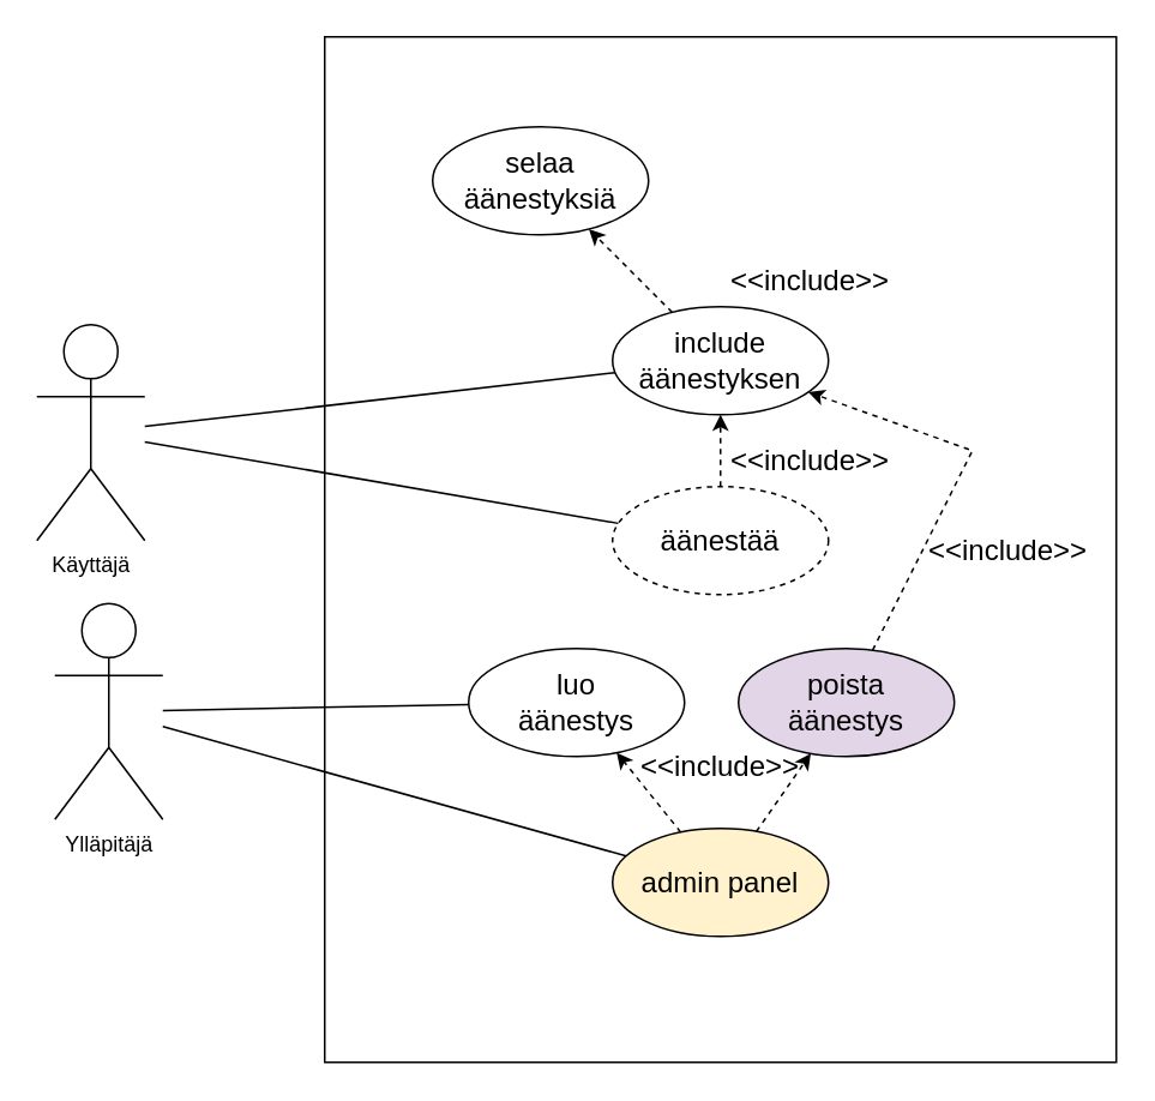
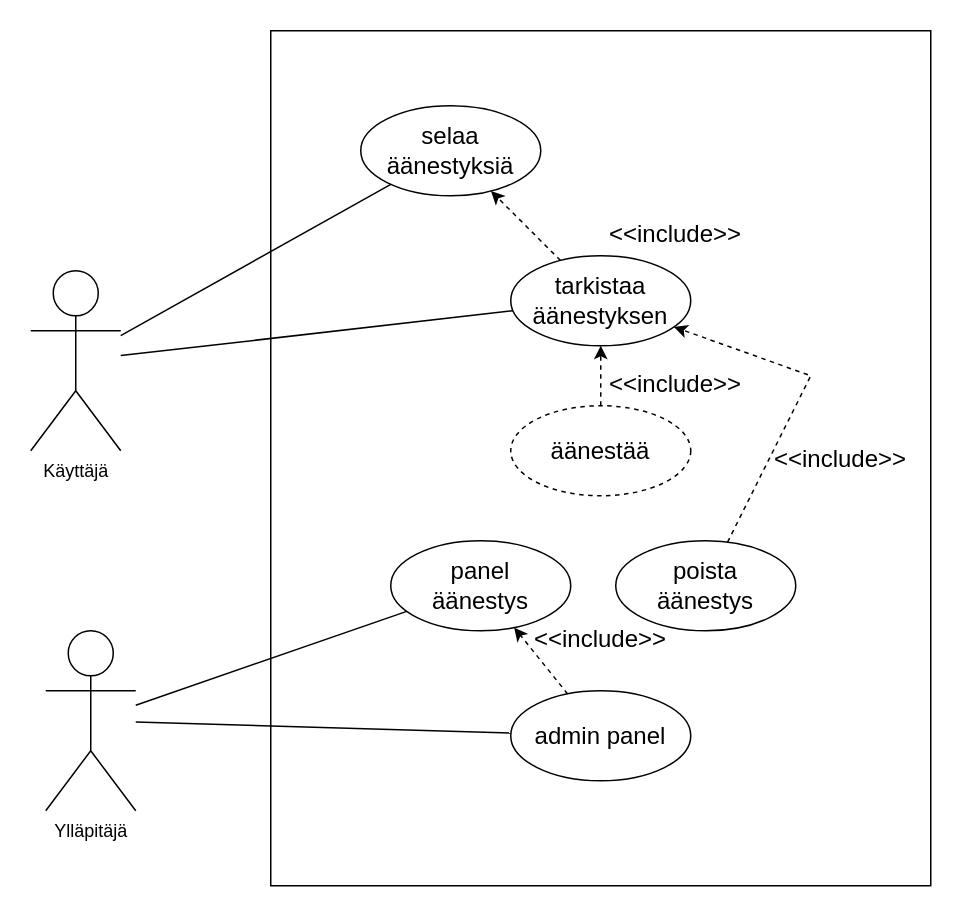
  <mxCell id="0" />
  <mxCell id="1" parent="0" />
  <mxCell id="2" value="Käyttäjä" style="shape=umlActor;verticalLabelPosition=bottom;verticalAlign=top;html=1;outlineConnect=0;fontColor=default;" vertex="1" parent="1"><mxGeometry x="20" y="180" width="60" height="120" as="geometry" /></mxCell>
  <mxCell id="3" value="" style="rounded=0;whiteSpace=wrap;html=1;fontColor=default;" vertex="1" parent="1"><mxGeometry x="180" width="440" height="570" as="geometry" y="20" /></mxCell>
  <mxCell id="4" value="&lt;div&gt;selaa&lt;/div&gt;&lt;div&gt;äänestyksiä&lt;br&gt;&lt;/div&gt;" style="ellipse;whiteSpace=wrap;html=1;fontSize=16;fontColor=default;" vertex="1" parent="1"><mxGeometry x="240" y="70" width="120" height="60" as="geometry" /></mxCell>
  <mxCell id="5" value="" style="edgeStyle=orthogonalEdgeStyle;rounded=0;orthogonalLoop=1;jettySize=auto;html=1;dashed=1;fontSize=16;fontColor=default;" edge="1" parent="1" source="6" target="8"><mxGeometry relative="1" as="geometry" /></mxCell>
  <mxCell id="6" value="äänestää" style="ellipse;whiteSpace=wrap;html=1;fontSize=16;fontColor=default;dashed=1;" vertex="1" parent="1"><mxGeometry x="340" y="270" width="120" height="60" as="geometry" /></mxCell>
- <mxCell id="7" value="" style="endArrow=none;html=1;rounded=0;fontSize=16;fontColor=default;" edge="1" parent="1" source="6" target="2"><mxGeometry width="50" height="50" relative="1" as="geometry"><mxPoint x="380" y="400" as="sourcePoint" /><mxPoint x="430" y="350" as="targetPoint" /></mxGeometry></mxCell>
- <mxCell id="8" value="&lt;div&gt;include&lt;/div&gt;&lt;div&gt;äänestyksen&lt;br&gt;&lt;/div&gt;" style="ellipse;whiteSpace=wrap;html=1;fontSize=16;fontColor=default;" vertex="1" parent="1"><mxGeometry x="340" y="170" width="120" height="60" as="geometry" /></mxCell>
+ <mxCell id="8" value="&lt;div&gt;tarkistaa&lt;/div&gt;&lt;div&gt;äänestyksen&lt;br&gt;&lt;/div&gt;" style="ellipse;whiteSpace=wrap;html=1;fontSize=16;fontColor=default;" vertex="1" parent="1"><mxGeometry x="340" y="170" width="120" height="60" as="geometry" /></mxCell>
+ <mxCell id="9" value="" style="endArrow=none;html=1;rounded=0;fontSize=16;fontColor=default;" edge="1" parent="1" source="2" target="4"><mxGeometry width="50" height="50" relative="1" as="geometry"><mxPoint x="90" y="300" as="sourcePoint" /><mxPoint x="140" y="250" as="targetPoint" /></mxGeometry></mxCell>
  <mxCell id="10" value="" style="endArrow=classic;html=1;rounded=0;fontSize=16;fontColor=default;dashed=1;" edge="1" parent="1" source="8" target="4"><mxGeometry width="50" height="50" relative="1" as="geometry"><mxPoint x="720" y="340" as="sourcePoint" /><mxPoint x="770" y="290" as="targetPoint" /></mxGeometry></mxCell>
  <mxCell id="11" value="&amp;lt;&amp;lt;include&amp;gt;&amp;gt;" style="text;html=1;strokeColor=none;fillColor=none;align=center;verticalAlign=middle;whiteSpace=wrap;rounded=0;fontSize=16;fontColor=default;" vertex="1" parent="1"><mxGeometry x="420" y="240" width="60" height="30" as="geometry" /></mxCell>
  <mxCell id="12" value="&amp;lt;&amp;lt;include&amp;gt;&amp;gt;" style="text;html=1;strokeColor=none;fillColor=none;align=center;verticalAlign=middle;whiteSpace=wrap;rounded=0;fontSize=16;fontColor=default;" vertex="1" parent="1"><mxGeometry x="420" y="140" width="60" height="30" as="geometry" /></mxCell>
- <mxCell id="13" value="Ylläpitäjä" style="shape=umlActor;verticalLabelPosition=bottom;verticalAlign=top;html=1;outlineConnect=0;fontColor=default;" vertex="1" parent="1"><mxGeometry x="30" y="335" width="60" height="120" as="geometry" /></mxCell>
+ <mxCell id="13" value="Ylläpitäjä" style="shape=umlActor;verticalLabelPosition=bottom;verticalAlign=top;html=1;outlineConnect=0;fontColor=default;" vertex="1" parent="1"><mxGeometry x="30" y="420" width="60" height="120" as="geometry" /></mxCell>
  <mxCell id="14" value="" style="endArrow=none;html=1;rounded=0;fontSize=16;fontColor=default;" edge="1" parent="1" source="13" target="16"><mxGeometry width="50" height="50" relative="1" as="geometry"><mxPoint x="380" y="400" as="sourcePoint" /><mxPoint x="430" y="350" as="targetPoint" /></mxGeometry></mxCell>
  <mxCell id="15" value="" style="endArrow=none;html=1;rounded=0;fontSize=16;fontColor=default;" edge="1" parent="1" source="2" target="8"><mxGeometry width="50" height="50" relative="1" as="geometry"><mxPoint x="380" y="400" as="sourcePoint" /><mxPoint x="430" y="350" as="targetPoint" /></mxGeometry></mxCell>
- <mxCell id="16" value="admin panel" style="ellipse;whiteSpace=wrap;html=1;fontSize=16;fontColor=default;fillColor=#fff2cc;" vertex="1" parent="1"><mxGeometry x="340" y="460" width="120" height="60" as="geometry" /></mxCell>
- <mxCell id="17" value="&lt;div&gt;luo&lt;/div&gt;&lt;div&gt;äänestys&lt;br&gt;&lt;/div&gt;" style="ellipse;whiteSpace=wrap;html=1;fontSize=16;fontColor=default;" vertex="1" parent="1"><mxGeometry x="260" y="360" width="120" height="60" as="geometry" /></mxCell>
- <mxCell id="18" value="&lt;div&gt;poista&lt;/div&gt;&lt;div&gt;äänestys&lt;/div&gt;" style="ellipse;whiteSpace=wrap;html=1;fontSize=16;fontColor=default;fillColor=#e1d5e7;" vertex="1" parent="1"><mxGeometry x="410" y="360" width="120" height="60" as="geometry" /></mxCell>
+ <mxCell id="16" value="admin panel" style="ellipse;whiteSpace=wrap;html=1;fontSize=16;fontColor=default;" vertex="1" parent="1"><mxGeometry x="340" y="460" width="120" height="60" as="geometry" /></mxCell>
+ <mxCell id="17" value="&lt;div&gt;panel&lt;/div&gt;&lt;div&gt;äänestys&lt;br&gt;&lt;/div&gt;" style="ellipse;whiteSpace=wrap;html=1;fontSize=16;fontColor=default;" vertex="1" parent="1"><mxGeometry x="260" y="360" width="120" height="60" as="geometry" /></mxCell>
+ <mxCell id="18" value="&lt;div&gt;poista&lt;/div&gt;&lt;div&gt;äänestys&lt;/div&gt;" style="ellipse;whiteSpace=wrap;html=1;fontSize=16;fontColor=default;" vertex="1" parent="1"><mxGeometry x="410" y="360" width="120" height="60" as="geometry" /></mxCell>
  <mxCell id="19" value="" style="endArrow=classic;html=1;rounded=0;fontSize=16;fontColor=default;dashed=1;" edge="1" parent="1" source="18" target="8"><mxGeometry width="50" height="50" relative="1" as="geometry"><mxPoint x="380" y="400" as="sourcePoint" /><mxPoint x="430" y="350" as="targetPoint" /><Array as="points"><mxPoint x="540" y="250" /></Array></mxGeometry></mxCell>
  <mxCell id="20" value="&amp;lt;&amp;lt;include&amp;gt;&amp;gt;" style="text;html=1;strokeColor=none;fillColor=none;align=center;verticalAlign=middle;whiteSpace=wrap;rounded=0;fontSize=16;fontColor=default;" vertex="1" parent="1"><mxGeometry x="530" y="290" width="60" height="30" as="geometry" /></mxCell>
  <mxCell id="21" value="" style="endArrow=none;html=1;rounded=0;fontSize=16;fontColor=default;" edge="1" parent="1" source="13" target="17"><mxGeometry width="50" height="50" relative="1" as="geometry"><mxPoint x="380" y="400" as="sourcePoint" /><mxPoint x="430" y="350" as="targetPoint" /></mxGeometry></mxCell>
- <mxCell id="22" value="" style="endArrow=classic;html=1;rounded=0;fontSize=16;fontColor=default;dashed=1;" edge="1" parent="1" source="16" target="18"><mxGeometry width="50" height="50" relative="1" as="geometry"><mxPoint x="380" y="400" as="sourcePoint" /><mxPoint x="430" y="350" as="targetPoint" /></mxGeometry></mxCell>
  <mxCell id="23" value="" style="endArrow=classic;html=1;rounded=0;fontSize=16;fontColor=default;dashed=1;" edge="1" parent="1" source="16" target="17"><mxGeometry width="50" height="50" relative="1" as="geometry"><mxPoint x="433.827" y="452.467" as="sourcePoint" /><mxPoint x="455.951" y="427.485" as="targetPoint" /></mxGeometry></mxCell>
  <mxCell id="24" value="&amp;lt;&amp;lt;include&amp;gt;&amp;gt;" style="text;html=1;strokeColor=none;fillColor=none;align=center;verticalAlign=middle;whiteSpace=wrap;rounded=0;fontSize=16;fontColor=default;" vertex="1" parent="1"><mxGeometry x="370" y="410" width="60" height="30" as="geometry" /></mxCell>
